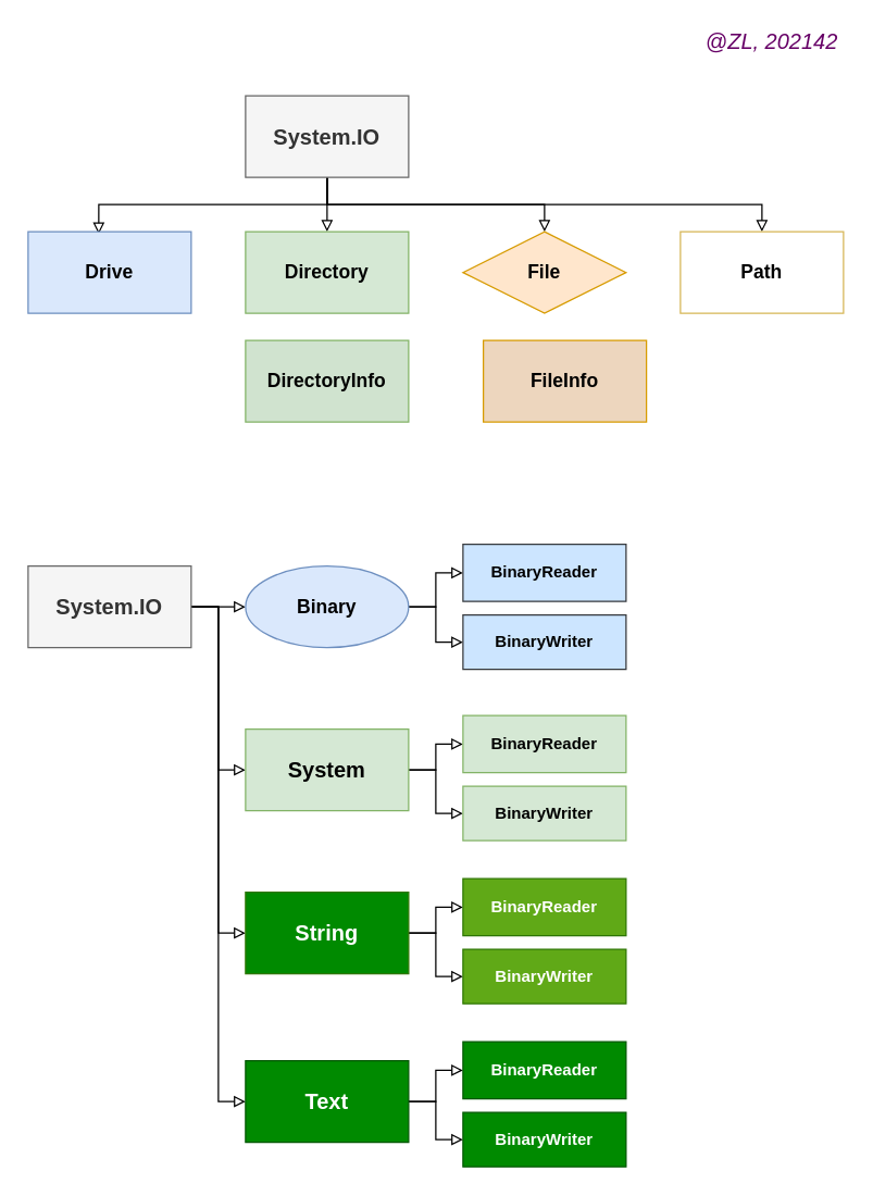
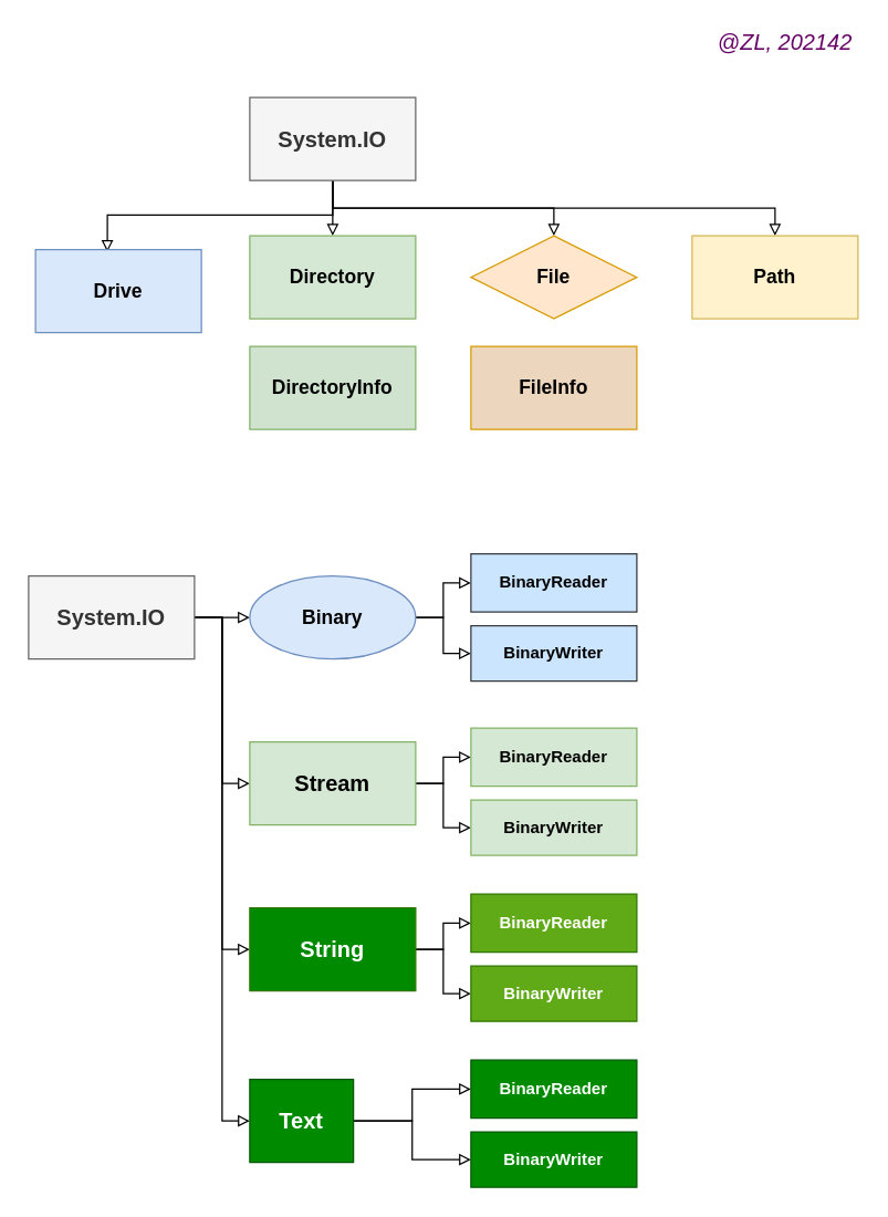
  <mxCell id="0" />
  <mxCell id="1" parent="0" />
  <mxCell id="2" style="edgeStyle=orthogonalEdgeStyle;rounded=0;orthogonalLoop=1;jettySize=auto;html=1;exitX=0.5;exitY=1;exitDx=0;exitDy=0;entryX=0.433;entryY=0.03;entryDx=0;entryDy=0;entryPerimeter=0;endArrow=block;endFill=0;fontStyle=1;fontSize=14;" parent="1" source="6" target="11" edge="1"><mxGeometry relative="1" as="geometry" /></mxCell>
  <mxCell id="3" style="edgeStyle=orthogonalEdgeStyle;rounded=0;orthogonalLoop=1;jettySize=auto;html=1;exitX=0.5;exitY=1;exitDx=0;exitDy=0;endArrow=block;endFill=0;fontStyle=1;fontSize=14;" parent="1" source="6" target="12" edge="1"><mxGeometry relative="1" as="geometry" /></mxCell>
  <mxCell id="4" style="edgeStyle=orthogonalEdgeStyle;rounded=0;orthogonalLoop=1;jettySize=auto;html=1;exitX=0.5;exitY=1;exitDx=0;exitDy=0;entryX=0.5;entryY=0;entryDx=0;entryDy=0;endArrow=block;endFill=0;fontStyle=1;fontSize=14;" parent="1" source="6" target="9" edge="1"><mxGeometry relative="1" as="geometry" /></mxCell>
  <mxCell id="5" style="edgeStyle=orthogonalEdgeStyle;rounded=0;orthogonalLoop=1;jettySize=auto;html=1;exitX=0.5;exitY=1;exitDx=0;exitDy=0;endArrow=block;endFill=0;fontStyle=1;fontSize=14;" parent="1" source="6" target="7" edge="1"><mxGeometry relative="1" as="geometry" /></mxCell>
  <mxCell id="6" value="System.IO" style="rounded=0;whiteSpace=wrap;html=1;fillColor=#f5f5f5;strokeColor=#666666;fontColor=#333333;fontStyle=1;fontSize=16;" parent="1" vertex="1"><mxGeometry x="180" y="70" width="120" height="60" as="geometry" /></mxCell>
  <mxCell id="7" value="File" style="rhombus;whiteSpace=wrap;html=1;fillColor=#ffe6cc;strokeColor=#d79b00;fontStyle=1;fontSize=14;" parent="1" vertex="1"><mxGeometry x="340" y="170" width="120" height="60" as="geometry" /></mxCell>
- <mxCell id="8" value="FileInfo" style="rounded=0;whiteSpace=wrap;html=1;fillColor=#EDD6BE;strokeColor=#d79b00;fontStyle=1;fontSize=14;" parent="1" vertex="1"><mxGeometry x="355" y="250" width="120" height="60" as="geometry" /></mxCell>
+ <mxCell id="8" value="FileInfo" style="rounded=0;whiteSpace=wrap;html=1;fillColor=#EDD6BE;strokeColor=#d79b00;fontStyle=1;fontSize=14;" parent="1" vertex="1"><mxGeometry x="340" y="250" width="120" height="60" as="geometry" /></mxCell>
  <mxCell id="9" value="Directory" style="rounded=0;whiteSpace=wrap;html=1;fillColor=#d5e8d4;strokeColor=#82b366;fontStyle=1;fontSize=14;" parent="1" vertex="1"><mxGeometry x="180" y="170" width="120" height="60" as="geometry" /></mxCell>
  <mxCell id="10" value="DirectoryInfo" style="rounded=0;whiteSpace=wrap;html=1;fillColor=#D0E3CF;strokeColor=#82b366;fontStyle=1;fontSize=14;" parent="1" vertex="1"><mxGeometry x="180" y="250" width="120" height="60" as="geometry" /></mxCell>
- <mxCell id="11" value="Drive" style="rounded=0;whiteSpace=wrap;html=1;fillColor=#dae8fc;strokeColor=#6c8ebf;fontStyle=1;fontSize=14;" parent="1" vertex="1"><mxGeometry x="20" y="170" width="120" height="60" as="geometry" /></mxCell>
- <mxCell id="12" value="Path" style="rounded=0;whiteSpace=wrap;html=1;fillColor=#ffffff;strokeColor=#d6b656;fontStyle=1;fontSize=14;" parent="1" vertex="1"><mxGeometry x="500" y="170" width="120" height="60" as="geometry" /></mxCell>
+ <mxCell id="11" value="Drive" style="rounded=0;whiteSpace=wrap;html=1;fillColor=#dae8fc;strokeColor=#6c8ebf;fontStyle=1;fontSize=14;" parent="1" vertex="1"><mxGeometry x="25" y="180" width="120" height="60" as="geometry" /></mxCell>
+ <mxCell id="12" value="Path" style="rounded=0;whiteSpace=wrap;html=1;fillColor=#fff2cc;strokeColor=#d6b656;fontStyle=1;fontSize=14;" parent="1" vertex="1"><mxGeometry x="500" y="170" width="120" height="60" as="geometry" /></mxCell>
  <mxCell id="13" style="edgeStyle=orthogonalEdgeStyle;rounded=0;orthogonalLoop=1;jettySize=auto;html=1;entryX=0;entryY=0.5;entryDx=0;entryDy=0;endArrow=block;endFill=0;" parent="1" source="17" target="20" edge="1"><mxGeometry relative="1" as="geometry" /></mxCell>
  <mxCell id="14" style="edgeStyle=orthogonalEdgeStyle;rounded=0;orthogonalLoop=1;jettySize=auto;html=1;exitX=1;exitY=0.5;exitDx=0;exitDy=0;entryX=0;entryY=0.5;entryDx=0;entryDy=0;endArrow=block;endFill=0;" parent="1" source="17" target="23" edge="1"><mxGeometry relative="1" as="geometry" /></mxCell>
  <mxCell id="15" style="edgeStyle=orthogonalEdgeStyle;rounded=0;orthogonalLoop=1;jettySize=auto;html=1;exitX=1;exitY=0.5;exitDx=0;exitDy=0;entryX=0;entryY=0.5;entryDx=0;entryDy=0;endArrow=block;endFill=0;" parent="1" source="17" target="26" edge="1"><mxGeometry relative="1" as="geometry" /></mxCell>
  <mxCell id="16" style="edgeStyle=orthogonalEdgeStyle;rounded=0;orthogonalLoop=1;jettySize=auto;html=1;exitX=1;exitY=0.5;exitDx=0;exitDy=0;entryX=0;entryY=0.5;entryDx=0;entryDy=0;endArrow=block;endFill=0;" parent="1" source="17" target="29" edge="1"><mxGeometry relative="1" as="geometry" /></mxCell>
  <mxCell id="17" value="System.IO" style="rounded=0;whiteSpace=wrap;html=1;fillColor=#F5F5F5;strokeColor=#666666;fontColor=#333333;fontStyle=1;fontSize=16;" parent="1" vertex="1"><mxGeometry x="20" y="416" width="120" height="60" as="geometry" /></mxCell>
  <mxCell id="18" style="edgeStyle=orthogonalEdgeStyle;rounded=0;orthogonalLoop=1;jettySize=auto;html=1;entryX=0;entryY=0.5;entryDx=0;entryDy=0;endArrow=block;endFill=0;" parent="1" source="20" target="30" edge="1"><mxGeometry relative="1" as="geometry" /></mxCell>
  <mxCell id="19" style="edgeStyle=orthogonalEdgeStyle;rounded=0;orthogonalLoop=1;jettySize=auto;html=1;exitX=1;exitY=0.5;exitDx=0;exitDy=0;entryX=0;entryY=0.5;entryDx=0;entryDy=0;endArrow=block;endFill=0;" parent="1" source="20" target="31" edge="1"><mxGeometry relative="1" as="geometry" /></mxCell>
  <mxCell id="20" value="Binary" style="ellipse;whiteSpace=wrap;html=1;fillColor=#dae8fc;strokeColor=#6c8ebf;fontStyle=1;fontSize=14;" parent="1" vertex="1"><mxGeometry x="180" y="416" width="120" height="60" as="geometry" /></mxCell>
  <mxCell id="21" style="edgeStyle=orthogonalEdgeStyle;rounded=0;orthogonalLoop=1;jettySize=auto;html=1;entryX=0;entryY=0.5;entryDx=0;entryDy=0;endArrow=block;endFill=0;fontSize=16;" parent="1" source="23" target="32" edge="1"><mxGeometry relative="1" as="geometry" /></mxCell>
  <mxCell id="22" style="edgeStyle=orthogonalEdgeStyle;rounded=0;orthogonalLoop=1;jettySize=auto;html=1;exitX=1;exitY=0.5;exitDx=0;exitDy=0;endArrow=block;endFill=0;fontSize=16;" parent="1" source="23" target="33" edge="1"><mxGeometry relative="1" as="geometry" /></mxCell>
- <mxCell id="23" value="System" style="rounded=0;whiteSpace=wrap;html=1;fillColor=#d5e8d4;strokeColor=#82b366;fontStyle=1;fontSize=16;" parent="1" vertex="1"><mxGeometry x="180" y="536" width="120" height="60" as="geometry" /></mxCell>
+ <mxCell id="23" value="Stream" style="rounded=0;whiteSpace=wrap;html=1;fillColor=#d5e8d4;strokeColor=#82b366;fontStyle=1;fontSize=16;" parent="1" vertex="1"><mxGeometry x="180" y="536" width="120" height="60" as="geometry" /></mxCell>
  <mxCell id="24" style="edgeStyle=orthogonalEdgeStyle;rounded=0;orthogonalLoop=1;jettySize=auto;html=1;exitX=1;exitY=0.5;exitDx=0;exitDy=0;endArrow=block;endFill=0;fontSize=16;" parent="1" source="26" target="34" edge="1"><mxGeometry relative="1" as="geometry" /></mxCell>
  <mxCell id="25" style="edgeStyle=orthogonalEdgeStyle;rounded=0;orthogonalLoop=1;jettySize=auto;html=1;exitX=1;exitY=0.5;exitDx=0;exitDy=0;entryX=0;entryY=0.5;entryDx=0;entryDy=0;endArrow=block;endFill=0;fontSize=16;" parent="1" source="26" target="35" edge="1"><mxGeometry relative="1" as="geometry" /></mxCell>
  <mxCell id="26" value="String" style="rounded=0;whiteSpace=wrap;html=1;fillColor=#008a00;strokeColor=#2D7600;fontColor=#ffffff;fontStyle=1;fontSize=16;" parent="1" vertex="1"><mxGeometry x="180" y="656" width="120" height="60" as="geometry" /></mxCell>
  <mxCell id="27" style="edgeStyle=orthogonalEdgeStyle;rounded=0;orthogonalLoop=1;jettySize=auto;html=1;exitX=1;exitY=0.5;exitDx=0;exitDy=0;entryX=0;entryY=0.5;entryDx=0;entryDy=0;endArrow=block;endFill=0;fontSize=16;" parent="1" source="29" target="36" edge="1"><mxGeometry relative="1" as="geometry" /></mxCell>
  <mxCell id="28" style="edgeStyle=orthogonalEdgeStyle;rounded=0;orthogonalLoop=1;jettySize=auto;html=1;exitX=1;exitY=0.5;exitDx=0;exitDy=0;entryX=0;entryY=0.5;entryDx=0;entryDy=0;endArrow=block;endFill=0;fontSize=16;" parent="1" source="29" target="37" edge="1"><mxGeometry relative="1" as="geometry" /></mxCell>
- <mxCell id="29" value="Text" style="rounded=0;whiteSpace=wrap;html=1;fillColor=#008a00;strokeColor=#005700;fontColor=#ffffff;fontStyle=1;fontSize=16;" parent="1" vertex="1"><mxGeometry x="180" y="780" width="120" height="60" as="geometry" /></mxCell>
+ <mxCell id="29" value="Text" style="rounded=0;whiteSpace=wrap;html=1;fillColor=#008a00;strokeColor=#005700;fontColor=#ffffff;fontStyle=1;fontSize=16;" parent="1" vertex="1"><mxGeometry x="180" y="780" width="75" height="60" as="geometry" /></mxCell>
  <mxCell id="30" value="BinaryReader" style="rounded=0;whiteSpace=wrap;html=1;fillColor=#cce5ff;strokeColor=#36393d;fontStyle=1" parent="1" vertex="1"><mxGeometry x="340" y="400" width="120" height="42" as="geometry" /></mxCell>
  <mxCell id="31" value="&lt;span style=&quot;white-space: normal&quot;&gt;BinaryWriter&lt;/span&gt;" style="rounded=0;whiteSpace=wrap;html=1;fillColor=#cce5ff;strokeColor=#36393d;fontStyle=1" parent="1" vertex="1"><mxGeometry x="340" y="452" width="120" height="40" as="geometry" /></mxCell>
  <mxCell id="32" value="BinaryReader" style="rounded=0;whiteSpace=wrap;html=1;fillColor=#d5e8d4;strokeColor=#82b366;fontStyle=1" parent="1" vertex="1"><mxGeometry x="340" y="526" width="120" height="42" as="geometry" /></mxCell>
  <mxCell id="33" value="&lt;span style=&quot;white-space: normal&quot;&gt;BinaryWriter&lt;/span&gt;" style="rounded=0;whiteSpace=wrap;html=1;fillColor=#d5e8d4;strokeColor=#82b366;fontStyle=1" parent="1" vertex="1"><mxGeometry x="340" y="578" width="120" height="40" as="geometry" /></mxCell>
  <mxCell id="34" value="BinaryReader" style="rounded=0;whiteSpace=wrap;html=1;fillColor=#60a917;strokeColor=#2D7600;fontColor=#ffffff;fontStyle=1" parent="1" vertex="1"><mxGeometry x="340" y="646" width="120" height="42" as="geometry" /></mxCell>
  <mxCell id="35" value="&lt;span style=&quot;white-space: normal&quot;&gt;BinaryWriter&lt;/span&gt;" style="rounded=0;whiteSpace=wrap;html=1;fillColor=#60a917;strokeColor=#2D7600;fontColor=#ffffff;fontStyle=1" parent="1" vertex="1"><mxGeometry x="340" y="698" width="120" height="40" as="geometry" /></mxCell>
  <mxCell id="36" value="BinaryReader" style="rounded=0;whiteSpace=wrap;html=1;fillColor=#008a00;strokeColor=#005700;fontColor=#ffffff;fontStyle=1" parent="1" vertex="1"><mxGeometry x="340" y="766" width="120" height="42" as="geometry" /></mxCell>
  <mxCell id="37" value="&lt;span style=&quot;white-space: normal&quot;&gt;BinaryWriter&lt;/span&gt;" style="rounded=0;whiteSpace=wrap;html=1;fillColor=#008a00;strokeColor=#005700;fontColor=#ffffff;fontStyle=1" parent="1" vertex="1"><mxGeometry x="340" y="818" width="120" height="40" as="geometry" /></mxCell>
  <mxCell id="38" value="@ZL, 202142" style="text;html=1;strokeColor=none;fillColor=none;align=center;verticalAlign=middle;whiteSpace=wrap;rounded=0;fontSize=16;fontStyle=2;fontColor=#660066;" parent="1" vertex="1"><mxGeometry x="515" y="20" width="105" height="20" as="geometry" /></mxCell>
